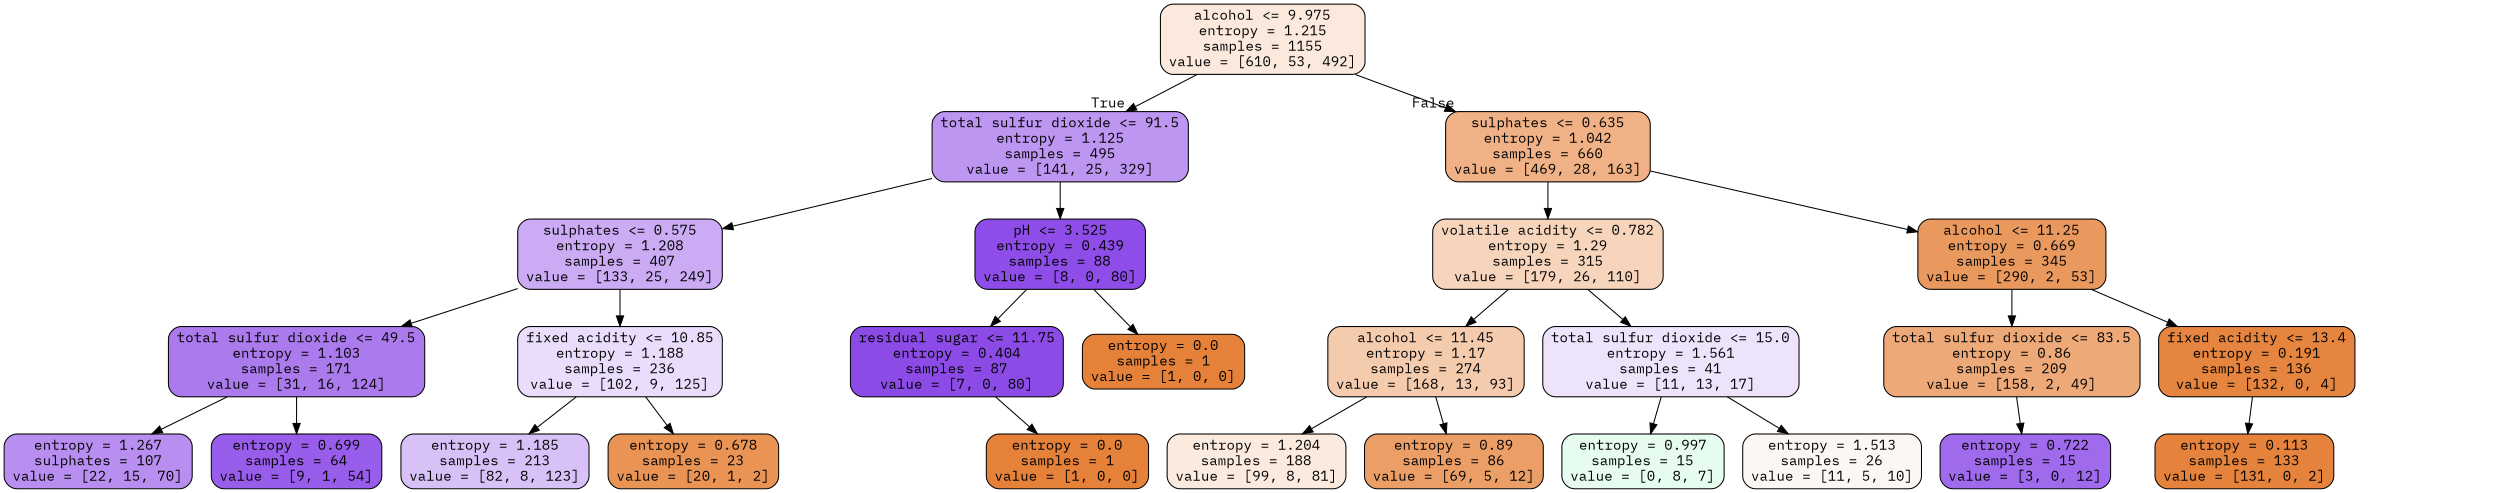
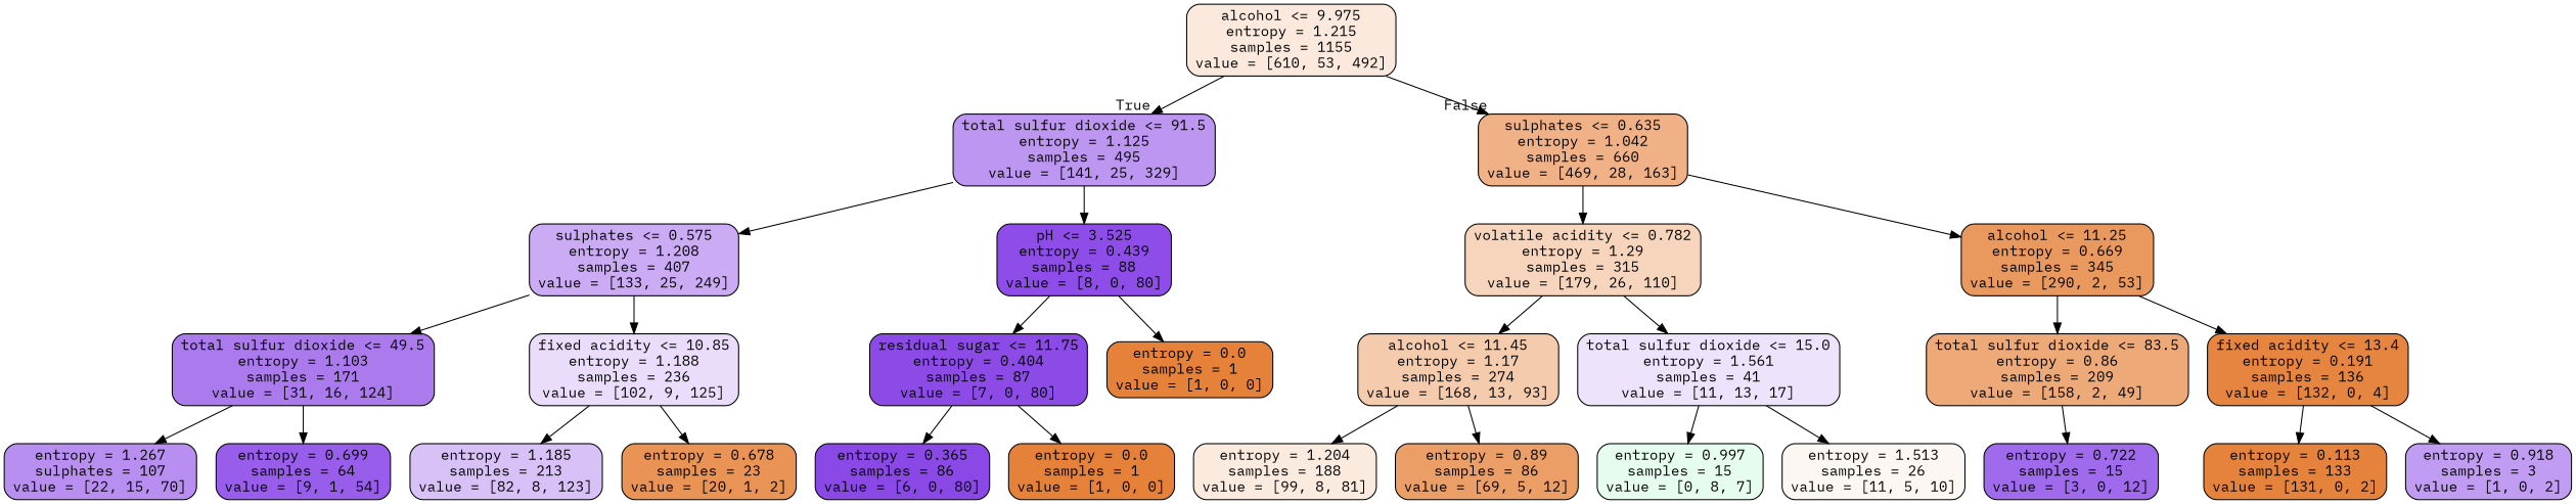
  digraph {
    fontname="IBM Plex Mono"
    node [color=black fillcolor="#e58139" fontname="IBM Plex Mono" shape=box style="filled, rounded"]
    edge [fontname="IBM Plex Mono"]
    n1 [fillcolor="#fae9dc" label="alcohol <= 9.975\nentropy = 1.215\nsamples = 1155\nvalue = [610, 53, 492]"]
    n2 [fillcolor="#bc96f1" label="total sulfur dioxide <= 91.5\nentropy = 1.125\nsamples = 495\nvalue = [141, 25, 329]"]
    n3 [fillcolor="#efb185" label="sulphates <= 0.635\nentropy = 1.042\nsamples = 660\nvalue = [469, 28, 163]"]
    n4 [fillcolor="#caabf4" label="sulphates <= 0.575\nentropy = 1.208\nsamples = 407\nvalue = [133, 25, 249]"]
    n5 [fillcolor="#8e4de8" label="pH <= 3.525\nentropy = 0.439\nsamples = 88\nvalue = [8, 0, 80]"]
    n6 [fillcolor="#f6d5bc" label="volatile acidity <= 0.782\nentropy = 1.29\nsamples = 315\nvalue = [179, 26, 110]"]
    n7 [fillcolor="#ea995e" label="alcohol <= 11.25\nentropy = 0.669\nsamples = 345\nvalue = [290, 2, 53]"]
    n8 [fillcolor="#ab7bee" label="total sulfur dioxide <= 49.5\nentropy = 1.103\nsamples = 171\nvalue = [31, 16, 124]"]
    n9 [fillcolor="#e9ddfb" label="fixed acidity <= 10.85\nentropy = 1.188\nsamples = 236\nvalue = [102, 9, 125]"]
    n10 [fillcolor="#8c4ae7" label="residual sugar <= 11.75\nentropy = 0.404\nsamples = 87\nvalue = [7, 0, 80]"]
    n11 [label="entropy = 0.0\nsamples = 1\nvalue = [1, 0, 0]"]
    n12 [fillcolor="#b88ff0" label="entropy = 1.267\nsulphates = 107\nvalue = [22, 15, 70]"]
    n13 [fillcolor="#985dea" label="entropy = 0.699\nsamples = 64\nvalue = [9, 1, 54]"]
    n14 [fillcolor="#d8c1f7" label="entropy = 1.185\nsamples = 213\nvalue = [82, 8, 123]"]
    n15 [fillcolor="#e99355" label="entropy = 0.678\nsamples = 23\nvalue = [20, 1, 2]"]
+   n16 [fillcolor="#8a48e7" label="entropy = 0.365\nsamples = 86\nvalue = [6, 0, 80]"]
    n17 [label="entropy = 0.0\nsamples = 1\nvalue = [1, 0, 0]"]
    n18 [fillcolor="#f4cbad" label="alcohol <= 11.45\nentropy = 1.17\nsamples = 274\nvalue = [168, 13, 93]"]
    n19 [fillcolor="#ede3fb" label="total sulfur dioxide <= 15.0\nentropy = 1.561\nsamples = 41\nvalue = [11, 13, 17]"]
    n20 [fillcolor="#eda978" label="total sulfur dioxide <= 83.5\nentropy = 0.86\nsamples = 209\nvalue = [158, 2, 49]"]
    n21 [fillcolor="#e6853f" label="fixed acidity <= 13.4\nentropy = 0.191\nsamples = 136\nvalue = [132, 0, 4]"]
    n22 [fillcolor="#fbeade" label="entropy = 1.204\nsamples = 188\nvalue = [99, 8, 81]"]
    n23 [fillcolor="#eb9e66" label="entropy = 0.89\nsamples = 86\nvalue = [69, 5, 12]"]
    n24 [fillcolor="#e6fcef" label="entropy = 0.997\nsamples = 15\nvalue = [0, 8, 7]"]
    n25 [fillcolor="#fdf7f3" label="entropy = 1.513\nsamples = 26\nvalue = [11, 5, 10]"]
    n26 [fillcolor="#a06aec" label="entropy = 0.722\nsamples = 15\nvalue = [3, 0, 12]"]
    n27 [fillcolor="#e5833c" label="entropy = 0.113\nsamples = 133\nvalue = [131, 0, 2]"]
+   n28 [fillcolor="#c09cf2" label="entropy = 0.918\nsamples = 3\nvalue = [1, 0, 2]"]
    n1 -> n2 [headlabel=True labelangle=45 labeldistance=2.5]
    n1 -> n3 [headlabel=False labelangle=-45 labeldistance=2.5]
    n2 -> n4
    n2 -> n5
    n3 -> n6
    n3 -> n7
    n4 -> n8
    n4 -> n9
    n5 -> n10
    n5 -> n11
    n6 -> n18
    n6 -> n19
    n7 -> n20
    n7 -> n21
    n8 -> n12
    n8 -> n13
    n9 -> n14
    n9 -> n15
+   n10 -> n16
    n10 -> n17
    n18 -> n22
    n18 -> n23
    n19 -> n24
    n19 -> n25
    n20 -> n26
    n21 -> n27
+   n21 -> n28
  }
